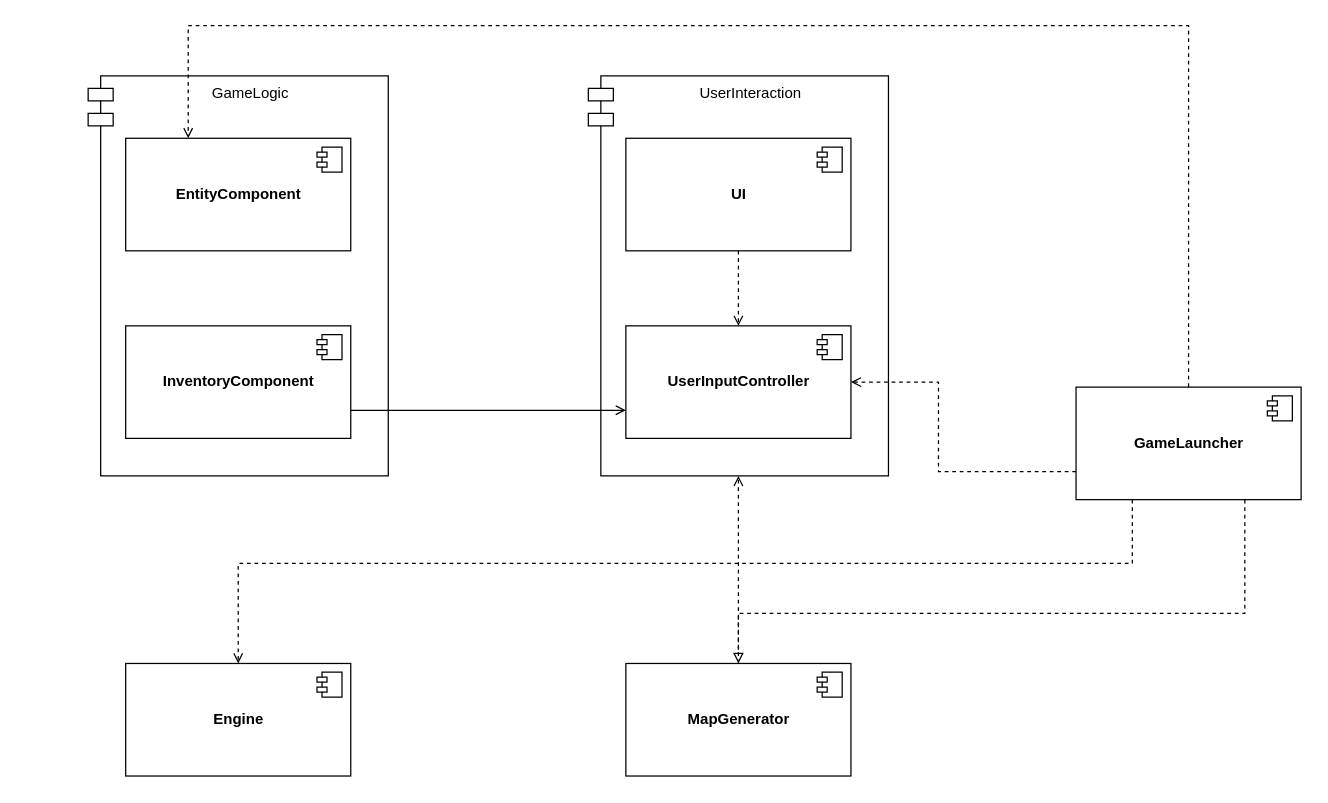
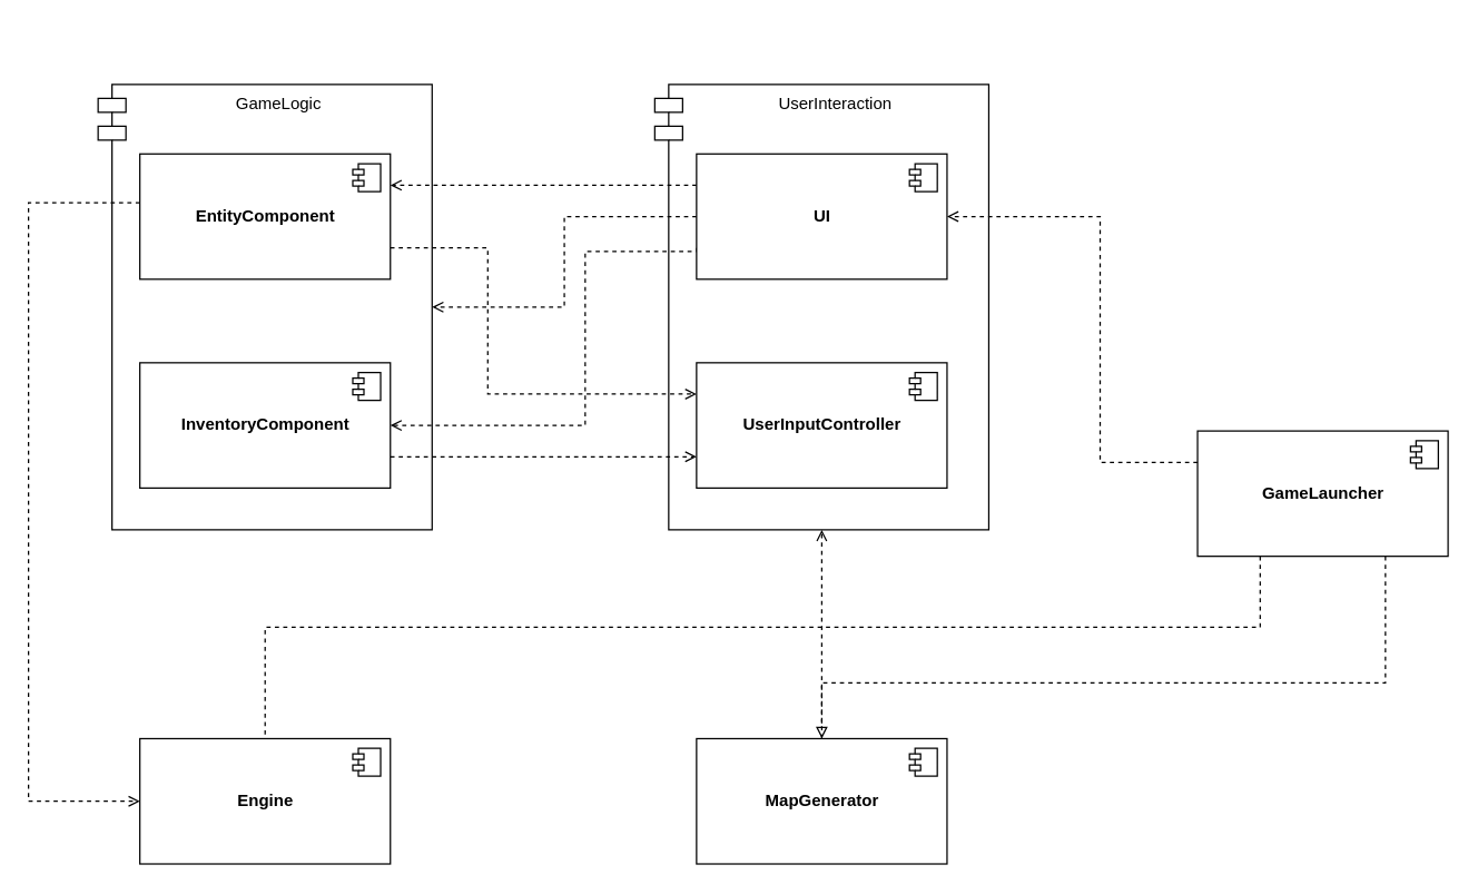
  <mxCell id="0" />
  <mxCell id="1" parent="0" />
  <mxCell id="2" value="UserInteraction" style="shape=module;align=left;spacingLeft=20;align=center;verticalAlign=top;" vertex="1" parent="1"><mxGeometry x="470" y="60" width="240" height="320" as="geometry" /></mxCell>
  <mxCell id="3" value="GameLogic" style="shape=module;align=left;spacingLeft=20;align=center;verticalAlign=top;" vertex="1" parent="1"><mxGeometry x="70" y="60" width="240" height="320" as="geometry" /></mxCell>
- <mxCell id="4" style="edgeStyle=orthogonalEdgeStyle;rounded=0;orthogonalLoop=1;jettySize=auto;html=1;entryX=0.5;entryY=0;entryDx=0;entryDy=0;dashed=1;endArrow=open;endFill=0;" edge="1" parent="1" source="7" target="28"><mxGeometry relative="1" as="geometry" /></mxCell>
+ <mxCell id="4" style="edgeStyle=orthogonalEdgeStyle;rounded=0;orthogonalLoop=1;jettySize=auto;html=1;dashed=1;endArrow=open;endFill=0;" edge="1" parent="1" source="7" target="3"><mxGeometry relative="1" as="geometry" /></mxCell>
+ <mxCell id="5" style="edgeStyle=orthogonalEdgeStyle;rounded=0;orthogonalLoop=1;jettySize=auto;html=1;entryX=1;entryY=0.25;entryDx=0;entryDy=0;dashed=1;startArrow=none;startFill=0;endArrow=open;endFill=0;exitX=0;exitY=0.25;exitDx=0;exitDy=0;" edge="1" parent="1" source="7" target="26"><mxGeometry relative="1" as="geometry" /></mxCell>
+ <mxCell id="6" style="edgeStyle=orthogonalEdgeStyle;rounded=0;orthogonalLoop=1;jettySize=auto;html=1;dashed=1;startArrow=none;startFill=0;endArrow=open;endFill=0;exitX=0;exitY=0.75;exitDx=0;exitDy=0;" edge="1" parent="1" source="7" target="22"><mxGeometry relative="1" as="geometry"><Array as="points"><mxPoint x="500" y="180" /><mxPoint x="420" y="180" /><mxPoint x="420" y="305" /></Array></mxGeometry></mxCell>
  <mxCell id="7" value="&lt;b&gt;UI&lt;/b&gt;" style="html=1;dropTarget=0;" vertex="1" parent="1"><mxGeometry x="500" y="110" width="180" height="90" as="geometry" /></mxCell>
  <mxCell id="8" value="" style="shape=module;jettyWidth=8;jettyHeight=4;" vertex="1" parent="7"><mxGeometry x="1" width="20" height="20" relative="1" as="geometry"><mxPoint x="-27" y="7" as="offset" /></mxGeometry></mxCell>
  <mxCell id="9" value="" style="edgeStyle=orthogonalEdgeStyle;rounded=0;orthogonalLoop=1;jettySize=auto;html=1;exitX=0.75;exitY=1;exitDx=0;exitDy=0;startArrow=none;startFill=0;endArrow=block;endFill=0;dashed=1;" edge="1" parent="1" source="14" target="19"><mxGeometry relative="1" as="geometry"><mxPoint x="950" y="479" as="targetPoint" /><Array as="points"><mxPoint x="995" y="490" /><mxPoint x="590" y="490" /></Array></mxGeometry></mxCell>
- <mxCell id="10" value="" style="edgeStyle=orthogonalEdgeStyle;rounded=0;orthogonalLoop=1;jettySize=auto;html=1;entryX=0.5;entryY=0;entryDx=0;entryDy=0;startArrow=none;startFill=0;endArrow=open;endFill=0;exitX=0.25;exitY=1;exitDx=0;exitDy=0;dashed=1;" edge="1" parent="1" source="14" target="16"><mxGeometry relative="1" as="geometry"><mxPoint x="780" y="354" as="targetPoint" /><Array as="points"><mxPoint x="905" y="450" /><mxPoint x="190" y="450" /></Array></mxGeometry></mxCell>
- <mxCell id="12" value="" style="edgeStyle=orthogonalEdgeStyle;rounded=0;orthogonalLoop=1;jettySize=auto;html=1;startArrow=none;startFill=0;endArrow=open;endFill=0;exitX=0;exitY=0.75;exitDx=0;exitDy=0;dashed=1;entryX=1;entryY=0.5;entryDx=0;entryDy=0;" edge="1" parent="1" source="14" target="28"><mxGeometry relative="1" as="geometry"><mxPoint x="950" y="229" as="targetPoint" /><Array as="points"><mxPoint x="750" y="377" /><mxPoint x="750" y="305" /></Array></mxGeometry></mxCell>
- <mxCell id="13" style="edgeStyle=orthogonalEdgeStyle;rounded=0;orthogonalLoop=1;jettySize=auto;html=1;dashed=1;startArrow=none;startFill=0;endArrow=open;endFill=0;" edge="1" parent="1" source="14" target="26"><mxGeometry relative="1" as="geometry"><Array as="points"><mxPoint x="950" y="20" /><mxPoint x="150" y="20" /></Array></mxGeometry></mxCell>
+ <mxCell id="10" value="" style="edgeStyle=orthogonalEdgeStyle;rounded=0;orthogonalLoop=1;jettySize=auto;html=1;entryX=0.5;entryY=0;entryDx=0;entryDy=0;startArrow=none;startFill=0;endArrow=none;endFill=0;exitX=0.25;exitY=1;exitDx=0;exitDy=0;dashed=1;" edge="1" parent="1" source="14" target="16"><mxGeometry relative="1" as="geometry"><mxPoint x="780" y="354" as="targetPoint" /><Array as="points"><mxPoint x="905" y="450" /><mxPoint x="190" y="450" /></Array></mxGeometry></mxCell>
+ <mxCell id="11" value="" style="edgeStyle=orthogonalEdgeStyle;rounded=0;orthogonalLoop=1;jettySize=auto;html=1;entryX=1;entryY=0.5;entryDx=0;entryDy=0;startArrow=none;startFill=0;endArrow=open;endFill=0;exitX=0;exitY=0.25;exitDx=0;exitDy=0;dashed=1;" edge="1" parent="1" source="14" target="7"><mxGeometry relative="1" as="geometry"><mxPoint x="780" y="354" as="targetPoint" /><Array as="points"><mxPoint x="790" y="332" /><mxPoint x="790" y="155" /></Array></mxGeometry></mxCell>
  <mxCell id="14" value="&lt;b&gt;GameLauncher&lt;/b&gt;" style="html=1;dropTarget=0;" vertex="1" parent="1"><mxGeometry x="860" y="309" width="180" height="90" as="geometry" /></mxCell>
  <mxCell id="15" value="" style="shape=module;jettyWidth=8;jettyHeight=4;" vertex="1" parent="14"><mxGeometry x="1" width="20" height="20" relative="1" as="geometry"><mxPoint x="-27" y="7" as="offset" /></mxGeometry></mxCell>
  <mxCell id="16" value="&lt;b&gt;Engine&lt;/b&gt;" style="html=1;dropTarget=0;" vertex="1" parent="1"><mxGeometry x="100" y="530" width="180" height="90" as="geometry" /></mxCell>
  <mxCell id="17" value="" style="shape=module;jettyWidth=8;jettyHeight=4;" vertex="1" parent="16"><mxGeometry x="1" width="20" height="20" relative="1" as="geometry"><mxPoint x="-27" y="7" as="offset" /></mxGeometry></mxCell>
  <mxCell id="18" style="edgeStyle=orthogonalEdgeStyle;rounded=0;orthogonalLoop=1;jettySize=auto;html=1;dashed=1;startArrow=none;startFill=0;endArrow=open;endFill=0;" edge="1" parent="1" source="19" target="2"><mxGeometry relative="1" as="geometry" /></mxCell>
  <mxCell id="19" value="&lt;b&gt;MapGenerator&lt;/b&gt;" style="html=1;dropTarget=0;" vertex="1" parent="1"><mxGeometry x="500" y="530" width="180" height="90" as="geometry" /></mxCell>
  <mxCell id="20" value="" style="shape=module;jettyWidth=8;jettyHeight=4;" vertex="1" parent="19"><mxGeometry x="1" width="20" height="20" relative="1" as="geometry"><mxPoint x="-27" y="7" as="offset" /></mxGeometry></mxCell>
- <mxCell id="21" style="edgeStyle=orthogonalEdgeStyle;rounded=0;orthogonalLoop=1;jettySize=auto;html=1;entryX=0;entryY=0.75;entryDx=0;entryDy=0;dashed=0;endArrow=open;endFill=0;exitX=1;exitY=0.75;exitDx=0;exitDy=0;" edge="1" parent="1" source="22" target="28"><mxGeometry relative="1" as="geometry"><mxPoint x="500" y="265" as="targetPoint" /><Array as="points"><mxPoint x="310" y="328" /><mxPoint x="310" y="328" /></Array></mxGeometry></mxCell>
+ <mxCell id="21" style="edgeStyle=orthogonalEdgeStyle;rounded=0;orthogonalLoop=1;jettySize=auto;html=1;entryX=0;entryY=0.75;entryDx=0;entryDy=0;dashed=1;endArrow=open;endFill=0;exitX=1;exitY=0.75;exitDx=0;exitDy=0;" edge="1" parent="1" source="22" target="28"><mxGeometry relative="1" as="geometry"><mxPoint x="500" y="265" as="targetPoint" /><Array as="points"><mxPoint x="310" y="328" /><mxPoint x="310" y="328" /></Array></mxGeometry></mxCell>
  <mxCell id="22" value="&lt;b&gt;InventoryComponent&lt;/b&gt;" style="html=1;dropTarget=0;" vertex="1" parent="1"><mxGeometry x="100" y="260" width="180" height="90" as="geometry" /></mxCell>
  <mxCell id="23" value="" style="shape=module;jettyWidth=8;jettyHeight=4;" vertex="1" parent="22"><mxGeometry x="1" width="20" height="20" relative="1" as="geometry"><mxPoint x="-27" y="7" as="offset" /></mxGeometry></mxCell>
+ <mxCell id="24" value="" style="edgeStyle=orthogonalEdgeStyle;rounded=0;orthogonalLoop=1;jettySize=auto;html=1;entryX=0;entryY=0.5;entryDx=0;entryDy=0;dashed=1;endArrow=open;endFill=0;" edge="1" parent="1" source="26" target="16"><mxGeometry relative="1" as="geometry"><mxPoint x="20" y="145" as="targetPoint" /><Array as="points"><mxPoint x="20" y="145" /><mxPoint x="20" y="575" /></Array></mxGeometry></mxCell>
+ <mxCell id="25" style="edgeStyle=orthogonalEdgeStyle;rounded=0;orthogonalLoop=1;jettySize=auto;html=1;entryX=0;entryY=0.25;entryDx=0;entryDy=0;dashed=1;endArrow=open;endFill=0;exitX=1;exitY=0.75;exitDx=0;exitDy=0;" edge="1" parent="1" source="26" target="28"><mxGeometry relative="1" as="geometry"><Array as="points"><mxPoint x="350" y="178" /><mxPoint x="350" y="283" /></Array></mxGeometry></mxCell>
  <mxCell id="26" value="&lt;b&gt;EntityComponent&lt;/b&gt;" style="html=1;dropTarget=0;" vertex="1" parent="1"><mxGeometry x="100" y="110" width="180" height="90" as="geometry" /></mxCell>
  <mxCell id="27" value="" style="shape=module;jettyWidth=8;jettyHeight=4;" vertex="1" parent="26"><mxGeometry x="1" width="20" height="20" relative="1" as="geometry"><mxPoint x="-27" y="7" as="offset" /></mxGeometry></mxCell>
  <mxCell id="28" value="&lt;b&gt;UserInputController&lt;/b&gt;" style="html=1;dropTarget=0;" vertex="1" parent="1"><mxGeometry x="500" y="260" width="180" height="90" as="geometry" /></mxCell>
  <mxCell id="29" value="" style="shape=module;jettyWidth=8;jettyHeight=4;" vertex="1" parent="28"><mxGeometry x="1" width="20" height="20" relative="1" as="geometry"><mxPoint x="-27" y="7" as="offset" /></mxGeometry></mxCell>
